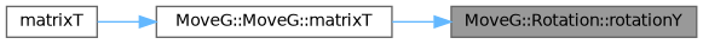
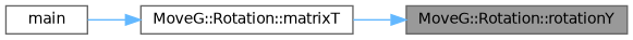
  digraph {
    rankdir=RL
    node [color=grey40 fillcolor=white fontname=Helvetica fontsize=10 shape=box style=filled]
    edge [color=steelblue1 dir=back fontname=Helvetica fontsize=10 labelfontname=Helvetica labelfontsize=10 style=solid]
    n1 [color=gray40 fillcolor=grey60 fontcolor=black height=0.2 label="MoveG::Rotation::rotationY" width=0.4]
-   n2 [height=0.2 label="MoveG::MoveG::matrixT" width=0.4]
-   n3 [height=0.2 label=matrixT width=0.4]
+   n2 [height=0.2 label="MoveG::Rotation::matrixT" width=0.4]
+   n3 [height=0.2 label=main width=0.4]
    n1 -> n2
    n2 -> n3
  }
